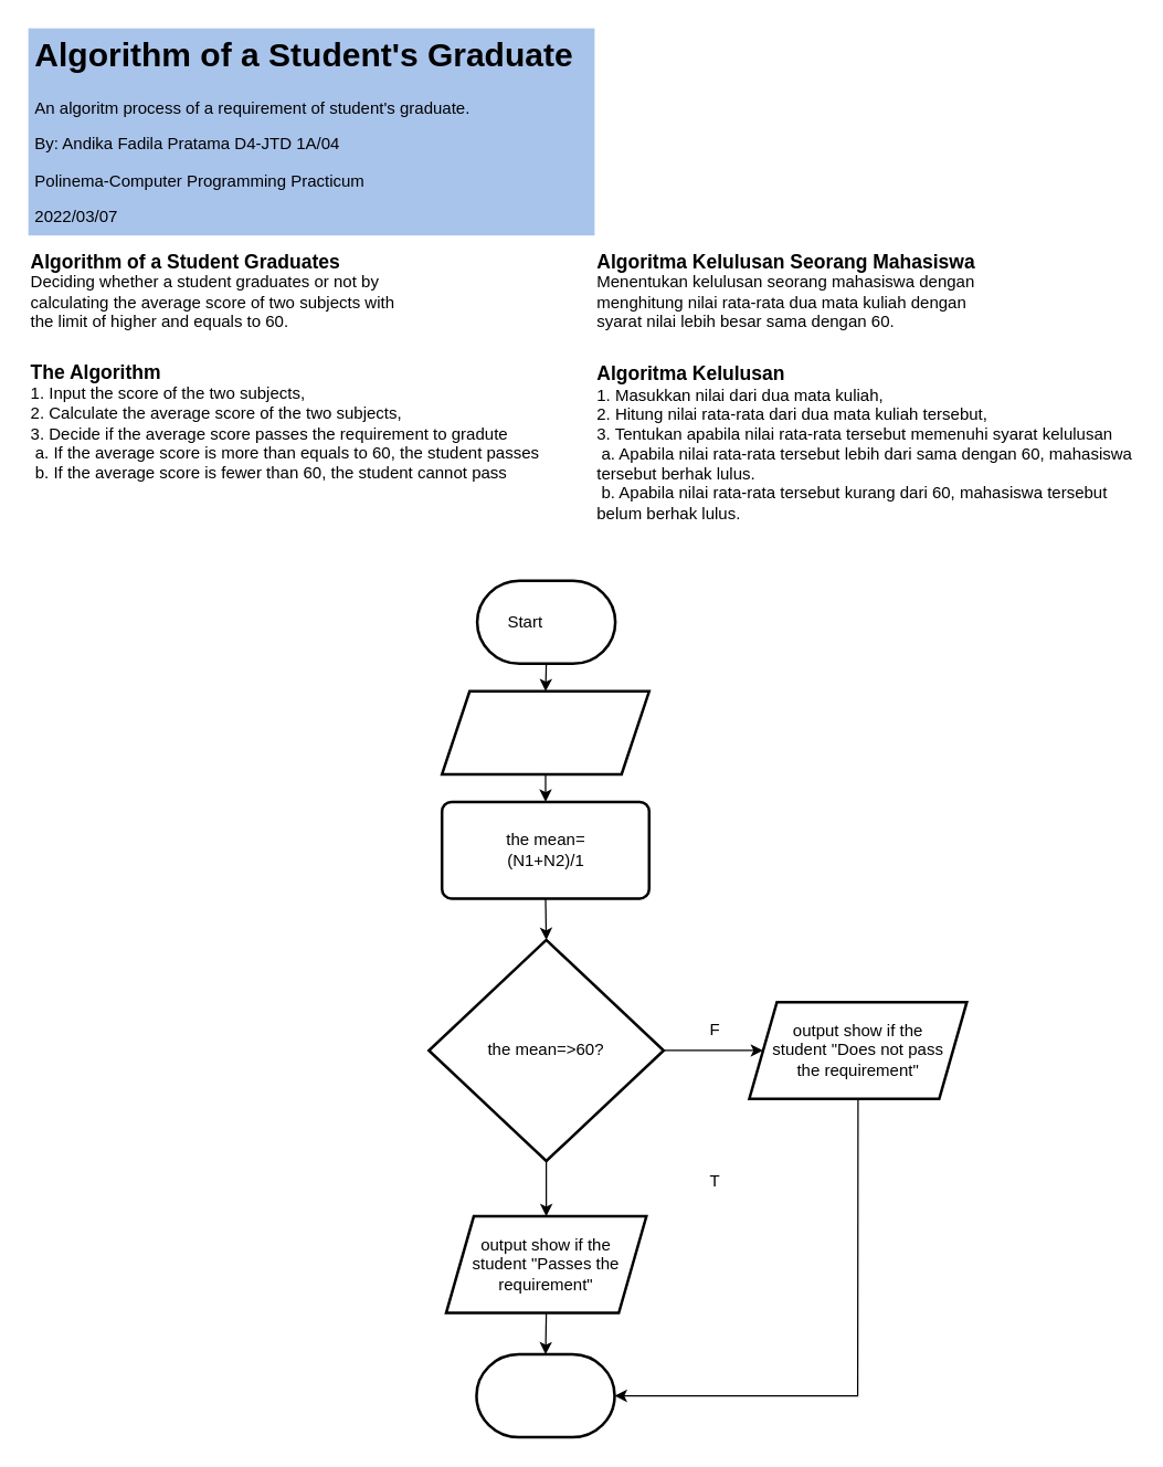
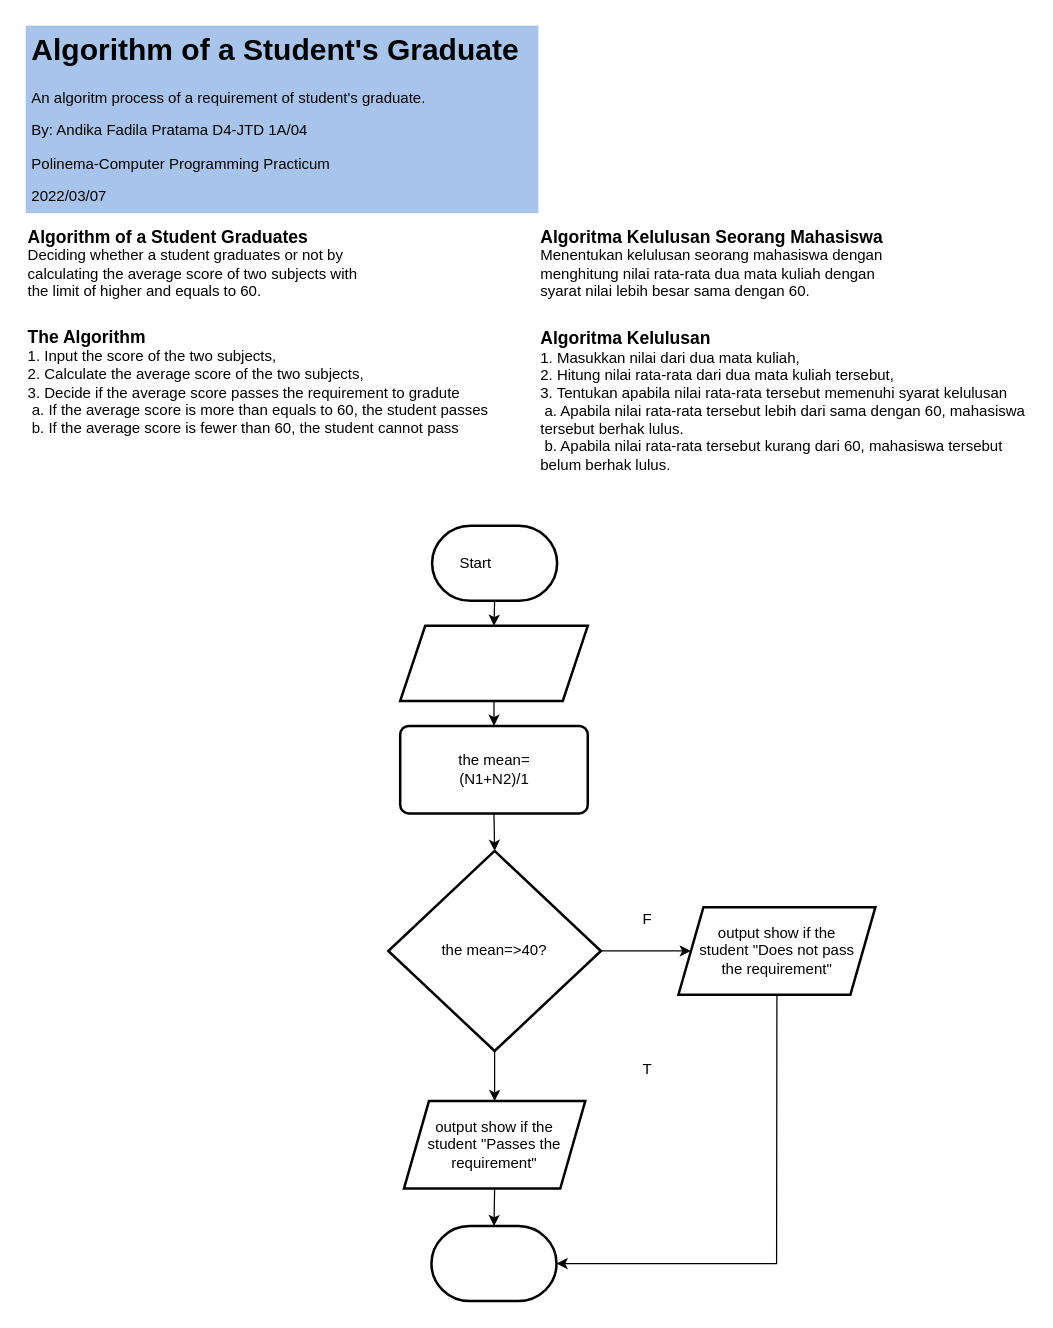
  <mxCell id="0" />
  <mxCell id="1" parent="0" />
  <mxCell id="2" value="&lt;div align=&quot;left&quot;&gt;&lt;font size=&quot;1&quot;&gt;&lt;b style=&quot;font-size: 14px&quot;&gt;Algoritma Kelulusan Seorang Mahasiswa&lt;/b&gt;&lt;/font&gt;&lt;br&gt;&lt;/div&gt;&lt;div align=&quot;left&quot;&gt;Menentukan kelulusan seorang mahasiswa dengan menghitung nilai rata-rata dua mata kuliah dengan syarat nilai lebih besar sama dengan 60.&lt;/div&gt;" style="text;html=1;strokeColor=none;fillColor=none;align=left;verticalAlign=middle;whiteSpace=wrap;rounded=0;" parent="1" vertex="1"><mxGeometry x="430" y="180" width="290" height="60" as="geometry" /></mxCell>
  <mxCell id="3" value="&lt;div align=&quot;left&quot;&gt;&lt;font size=&quot;1&quot;&gt;&lt;b style=&quot;font-size: 14px&quot;&gt;Algorithm of a Student Graduates&lt;/b&gt;&lt;/font&gt;&lt;br&gt;&lt;/div&gt;&lt;div align=&quot;left&quot;&gt;Deciding whether a student graduates or not by calculating the average score of two subjects with the limit of higher and equals to 60.&lt;/div&gt;" style="text;html=1;strokeColor=none;fillColor=none;align=left;verticalAlign=middle;whiteSpace=wrap;rounded=0;" parent="1" vertex="1"><mxGeometry x="20" y="180" width="270" height="60" as="geometry" /></mxCell>
  <mxCell id="4" value="&lt;div align=&quot;left&quot;&gt;&lt;b&gt;The Algorithm&lt;/b&gt;&lt;/div&gt;&lt;div style=&quot;font-size: 12px&quot; align=&quot;left&quot;&gt;&lt;font style=&quot;font-size: 12px&quot;&gt;1. Input the score of the two subjects,&lt;/font&gt;&lt;/div&gt;&lt;div style=&quot;font-size: 12px&quot; align=&quot;left&quot;&gt;&lt;font style=&quot;font-size: 12px&quot;&gt;2. Calculate the average score of the two subjects,&lt;/font&gt;&lt;/div&gt;&lt;div style=&quot;font-size: 12px&quot; align=&quot;left&quot;&gt;&lt;font style=&quot;font-size: 12px&quot;&gt;3. Decide if the average score passes the requirement to gradute&lt;/font&gt;&lt;/div&gt;&lt;div style=&quot;font-size: 12px&quot; align=&quot;left&quot;&gt;&lt;span style=&quot;white-space: pre&quot;&gt; &lt;/span&gt;a. If the average score is more than equals to 60, the student passes&lt;/div&gt;&lt;div style=&quot;font-size: 12px&quot; align=&quot;left&quot;&gt;&lt;span style=&quot;white-space: pre&quot;&gt; &lt;/span&gt;b. If the average score is fewer than 60, the student cannot pass&lt;br&gt;&lt;/div&gt;" style="text;html=1;strokeColor=none;fillColor=none;align=left;verticalAlign=middle;whiteSpace=wrap;rounded=0;fontSize=14;" parent="1" vertex="1"><mxGeometry x="20" y="260" width="410" height="90" as="geometry" /></mxCell>
  <mxCell id="5" value="&lt;div align=&quot;left&quot;&gt;&lt;b&gt;Algoritma Kelulusan&lt;/b&gt;&lt;br&gt;&lt;/div&gt;&lt;div style=&quot;font-size: 12px&quot; align=&quot;left&quot;&gt;&lt;font style=&quot;font-size: 12px&quot;&gt;1. Masukkan nilai dari dua mata kuliah,&lt;/font&gt;&lt;/div&gt;&lt;div style=&quot;font-size: 12px&quot; align=&quot;left&quot;&gt;&lt;font style=&quot;font-size: 12px&quot;&gt;2. Hitung nilai rata-rata dari dua mata kuliah tersebut,&lt;/font&gt;&lt;/div&gt;&lt;div style=&quot;font-size: 12px&quot; align=&quot;left&quot;&gt;&lt;font style=&quot;font-size: 12px&quot;&gt;3. Tentukan apabila nilai rata-rata tersebut memenuhi syarat kelulusan&lt;/font&gt;&lt;/div&gt;&lt;div style=&quot;font-size: 12px&quot; align=&quot;left&quot;&gt;&lt;span style=&quot;white-space: pre&quot;&gt; &lt;/span&gt;a. Apabila nilai rata-rata tersebut lebih dari sama dengan 60, mahasiswa tersebut berhak lulus.&lt;/div&gt;&lt;div style=&quot;font-size: 12px&quot; align=&quot;left&quot;&gt;&lt;span style=&quot;white-space: pre&quot;&gt; &lt;/span&gt;b. Apabila nilai rata-rata tersebut kurang dari 60, mahasiswa tersebut belum berhak lulus.&lt;br&gt;&lt;/div&gt;" style="text;html=1;strokeColor=none;fillColor=none;align=left;verticalAlign=middle;whiteSpace=wrap;rounded=0;fontSize=14;" parent="1" vertex="1"><mxGeometry x="430" y="260" width="390" height="120" as="geometry" /></mxCell>
  <mxCell id="6" value="" style="strokeWidth=2;html=1;shape=mxgraph.flowchart.terminator;whiteSpace=wrap;fontSize=12;" parent="1" vertex="1"><mxGeometry x="345" y="420" width="100" height="60" as="geometry" /></mxCell>
  <mxCell id="7" value="Start" style="text;html=1;strokeColor=none;fillColor=none;align=center;verticalAlign=middle;whiteSpace=wrap;rounded=0;fontSize=12;" parent="1" vertex="1"><mxGeometry x="350" y="435" width="60" height="30" as="geometry" /></mxCell>
  <mxCell id="8" value="" style="endArrow=classic;html=1;rounded=0;fontSize=12;exitX=0.5;exitY=1;exitDx=0;exitDy=0;exitPerimeter=0;entryX=0.5;entryY=0;entryDx=0;entryDy=0;" parent="1" source="6" target="9" edge="1"><mxGeometry width="50" height="50" relative="1" as="geometry"><mxPoint x="319.5" y="430" as="sourcePoint" /><mxPoint x="449.5" y="480" as="targetPoint" /></mxGeometry></mxCell>
  <mxCell id="9" value="" style="shape=parallelogram;perimeter=parallelogramPerimeter;whiteSpace=wrap;html=1;fixedSize=1;fontSize=12;strokeWidth=2;" parent="1" vertex="1"><mxGeometry x="319.5" y="500" width="150" height="60" as="geometry" /></mxCell>
  <mxCell id="10" value="" style="endArrow=classic;html=1;rounded=0;fontSize=12;exitX=0.5;exitY=1;exitDx=0;exitDy=0;entryX=0.5;entryY=0;entryDx=0;entryDy=0;" parent="1" source="9" target="11" edge="1"><mxGeometry width="50" height="50" relative="1" as="geometry"><mxPoint x="319.5" y="490" as="sourcePoint" /><mxPoint x="509.5" y="580" as="targetPoint" /></mxGeometry></mxCell>
  <mxCell id="11" value="" style="rounded=1;whiteSpace=wrap;html=1;absoluteArcSize=1;arcSize=14;strokeWidth=2;fontSize=12;" parent="1" vertex="1"><mxGeometry x="319.5" y="580" width="150" height="70" as="geometry" /></mxCell>
  <mxCell id="12" value="the mean=(N1+N2)/1" style="text;html=1;strokeColor=none;fillColor=none;align=center;verticalAlign=middle;whiteSpace=wrap;rounded=0;fontSize=12;" parent="1" vertex="1"><mxGeometry x="340" y="600" width="110" height="30" as="geometry" /></mxCell>
  <mxCell id="13" value="" style="strokeWidth=2;html=1;shape=mxgraph.flowchart.decision;whiteSpace=wrap;fontSize=12;" parent="1" vertex="1"><mxGeometry x="310" y="680" width="170" height="160" as="geometry" /></mxCell>
- <mxCell id="14" value="the mean=&amp;gt;60?" style="text;html=1;strokeColor=none;fillColor=none;align=center;verticalAlign=middle;whiteSpace=wrap;rounded=0;fontSize=12;" parent="1" vertex="1"><mxGeometry x="335" y="745" width="120" height="30" as="geometry" /></mxCell>
+ <mxCell id="14" value="the mean=&amp;gt;40?" style="text;html=1;strokeColor=none;fillColor=none;align=center;verticalAlign=middle;whiteSpace=wrap;rounded=0;fontSize=12;" parent="1" vertex="1"><mxGeometry x="335" y="745" width="120" height="30" as="geometry" /></mxCell>
  <mxCell id="15" value="" style="endArrow=classic;html=1;rounded=0;fontSize=12;exitX=0.5;exitY=1;exitDx=0;exitDy=0;exitPerimeter=0;entryX=0.5;entryY=0;entryDx=0;entryDy=0;" parent="1" source="13" target="17" edge="1"><mxGeometry width="50" height="50" relative="1" as="geometry"><mxPoint x="319.5" y="760" as="sourcePoint" /><mxPoint x="309.5" y="880" as="targetPoint" /></mxGeometry></mxCell>
  <mxCell id="16" value="" style="endArrow=classic;html=1;rounded=0;fontSize=12;exitX=0.5;exitY=1;exitDx=0;exitDy=0;entryX=0.5;entryY=0;entryDx=0;entryDy=0;entryPerimeter=0;" parent="1" source="11" target="13" edge="1"><mxGeometry width="50" height="50" relative="1" as="geometry"><mxPoint x="319.5" y="760" as="sourcePoint" /><mxPoint x="369.5" y="710" as="targetPoint" /></mxGeometry></mxCell>
  <mxCell id="17" value="" style="shape=parallelogram;perimeter=parallelogramPerimeter;whiteSpace=wrap;html=1;fixedSize=1;fontSize=12;strokeWidth=2;" parent="1" vertex="1"><mxGeometry x="322.5" y="880" width="145" height="70" as="geometry" /></mxCell>
  <mxCell id="18" value="output show if the student &quot;Passes the requirement&quot;" style="text;html=1;strokeColor=none;fillColor=none;align=center;verticalAlign=middle;whiteSpace=wrap;rounded=0;fontSize=12;" parent="1" vertex="1"><mxGeometry x="340" y="890" width="110" height="50" as="geometry" /></mxCell>
  <mxCell id="19" value="T" style="text;html=1;strokeColor=none;fillColor=none;align=center;verticalAlign=middle;whiteSpace=wrap;rounded=0;fontSize=12;" parent="1" vertex="1"><mxGeometry x="499.5" y="840" width="35" height="30" as="geometry" /></mxCell>
  <mxCell id="20" value="" style="shape=parallelogram;perimeter=parallelogramPerimeter;whiteSpace=wrap;html=1;fixedSize=1;fontSize=12;strokeWidth=2;" parent="1" vertex="1"><mxGeometry x="542" y="725" width="157.5" height="70" as="geometry" /></mxCell>
  <mxCell id="21" value="" style="endArrow=classic;html=1;rounded=0;fontSize=12;exitX=1;exitY=0.5;exitDx=0;exitDy=0;exitPerimeter=0;entryX=0;entryY=0.5;entryDx=0;entryDy=0;" parent="1" source="13" target="20" edge="1"><mxGeometry width="50" height="50" relative="1" as="geometry"><mxPoint x="319.5" y="850" as="sourcePoint" /><mxPoint x="529.5" y="740" as="targetPoint" /></mxGeometry></mxCell>
  <mxCell id="22" value="output show if the student &quot;Does not pass the requirement&quot;" style="text;html=1;strokeColor=none;fillColor=none;align=center;verticalAlign=middle;whiteSpace=wrap;rounded=0;fontSize=12;" parent="1" vertex="1"><mxGeometry x="555.75" y="735" width="130" height="50" as="geometry" /></mxCell>
  <mxCell id="23" value="" style="strokeWidth=2;html=1;shape=mxgraph.flowchart.terminator;whiteSpace=wrap;fontSize=12;" parent="1" vertex="1"><mxGeometry x="344.5" y="980" width="100" height="60" as="geometry" /></mxCell>
  <mxCell id="24" value="" style="endArrow=classic;html=1;rounded=0;fontSize=12;exitX=0.5;exitY=1;exitDx=0;exitDy=0;entryX=0.5;entryY=0;entryDx=0;entryDy=0;entryPerimeter=0;" parent="1" source="17" target="23" edge="1"><mxGeometry width="50" height="50" relative="1" as="geometry"><mxPoint x="319.5" y="960" as="sourcePoint" /><mxPoint x="369.5" y="910" as="targetPoint" /></mxGeometry></mxCell>
  <mxCell id="25" value="" style="endArrow=classic;html=1;rounded=0;fontSize=12;exitX=0.5;exitY=1;exitDx=0;exitDy=0;entryX=1;entryY=0.5;entryDx=0;entryDy=0;entryPerimeter=0;" parent="1" source="20" target="23" edge="1"><mxGeometry width="50" height="50" relative="1" as="geometry"><mxPoint x="319.5" y="960" as="sourcePoint" /><mxPoint x="459.5" y="1060" as="targetPoint" /><Array as="points"><mxPoint x="620.5" y="1010" /></Array></mxGeometry></mxCell>
- <mxCell id="26" value="F" style="text;html=1;strokeColor=none;fillColor=none;align=center;verticalAlign=middle;whiteSpace=wrap;rounded=0;fontSize=12;" parent="1" vertex="1"><mxGeometry x="499.5" y="730" width="35" height="30" as="geometry" /></mxCell>
+ <mxCell id="26" value="F" style="text;html=1;strokeColor=none;fillColor=none;align=center;verticalAlign=middle;whiteSpace=wrap;rounded=0;fontSize=12;" parent="1" vertex="1"><mxGeometry x="499.5" y="720" width="35" height="30" as="geometry" /></mxCell>
  <mxCell id="27" value="&lt;p style=&quot;line-height: 0.5&quot;&gt;&lt;/p&gt;&lt;h1&gt;Algorithm of a Student's Graduate&lt;br&gt;&lt;/h1&gt;&lt;p&gt;An algoritm process of a requirement of student's graduate. &lt;br&gt;&lt;/p&gt;&lt;p&gt;By: Andika Fadila Pratama D4-JTD 1A/04&lt;/p&gt;&lt;p&gt;Polinema-Computer Programming Practicum&lt;/p&gt;&lt;p&gt;2022/03/07&lt;br&gt;&lt;/p&gt;&lt;p&gt;&lt;/p&gt;" style="text;html=1;strokeColor=none;fillColor=#A9C4EB;spacing=5;spacingTop=-20;whiteSpace=wrap;overflow=hidden;rounded=0;fontSize=12;" parent="1" vertex="1"><mxGeometry x="20" y="20" width="410" height="150" as="geometry" /></mxCell>
